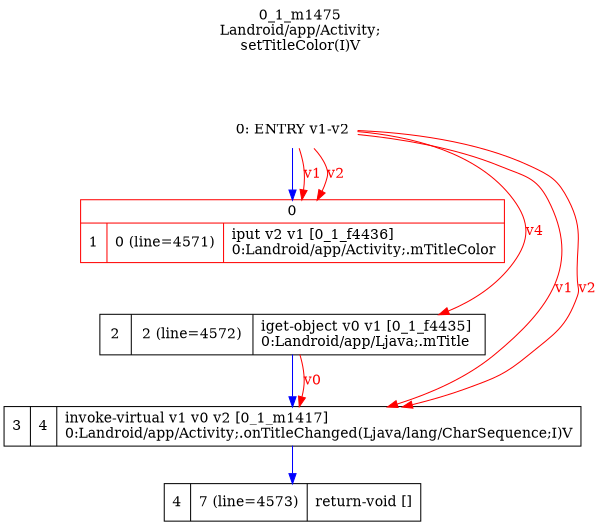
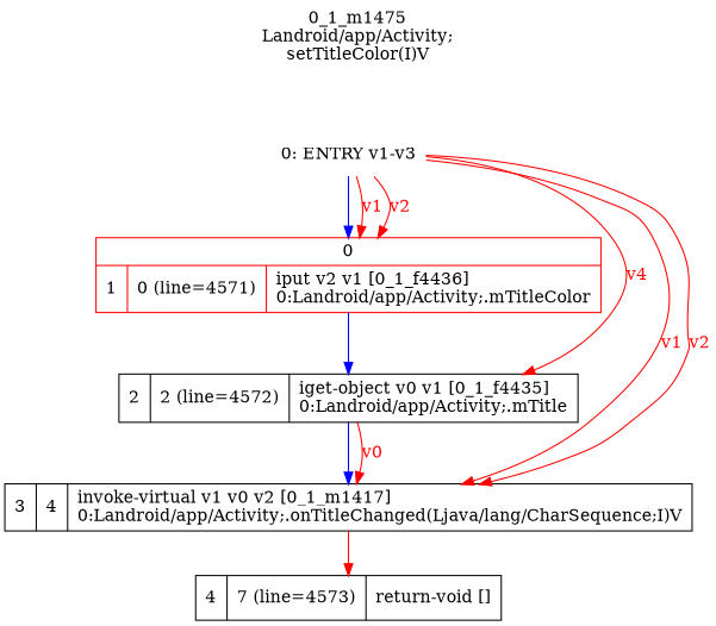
  digraph {
    label="0_1_m1475\nLandroid/app/Activity;\nsetTitleColor(I)V"
    labelloc=t
    rankdir=UD
    node [shape=record]
    edge [color=red fontcolor=red]
-   n1 [label="0: ENTRY v1-v2" shape=plaintext]
+   n1 [label="0: ENTRY v1-v3" shape=plaintext]
    n2 [color=red label="{0|{1|0 (line=4571)|iput v2 v1 [0_1_f4436]\l0:Landroid/app/Activity;.mTitleColor\l}}"]
-   n3 [label="2|2 (line=4572)|iget-object v0 v1 [0_1_f4435]\l0:Landroid/app/Ljava;.mTitle\l"]
+   n3 [label="2|2 (line=4572)|iget-object v0 v1 [0_1_f4435]\l0:Landroid/app/Activity;.mTitle\l"]
    n4 [label="3|4|invoke-virtual v1 v0 v2 [0_1_m1417]\l0:Landroid/app/Activity;.onTitleChanged(Ljava/lang/CharSequence;I)V\l"]
    n5 [label="4|7 (line=4573)|return-void []\l"]
    n1 -> n2 [color=blue fontcolor=blue weight=100]
    n1 -> n2 [label=v1]
    n1 -> n2 [label=v2]
    n1 -> n3 [label=v4]
    n1 -> n4 [label=v1]
    n1 -> n4 [label=v2]
+   n2 -> n3 [color=blue fontcolor=blue weight=100]
    n3 -> n4 [color=blue fontcolor=blue weight=100]
    n3 -> n4 [label=v0]
-   n4 -> n5 [color=blue fontcolor=blue weight=100]
+   n4 -> n5 [fontcolor=blue weight=100]
  }
